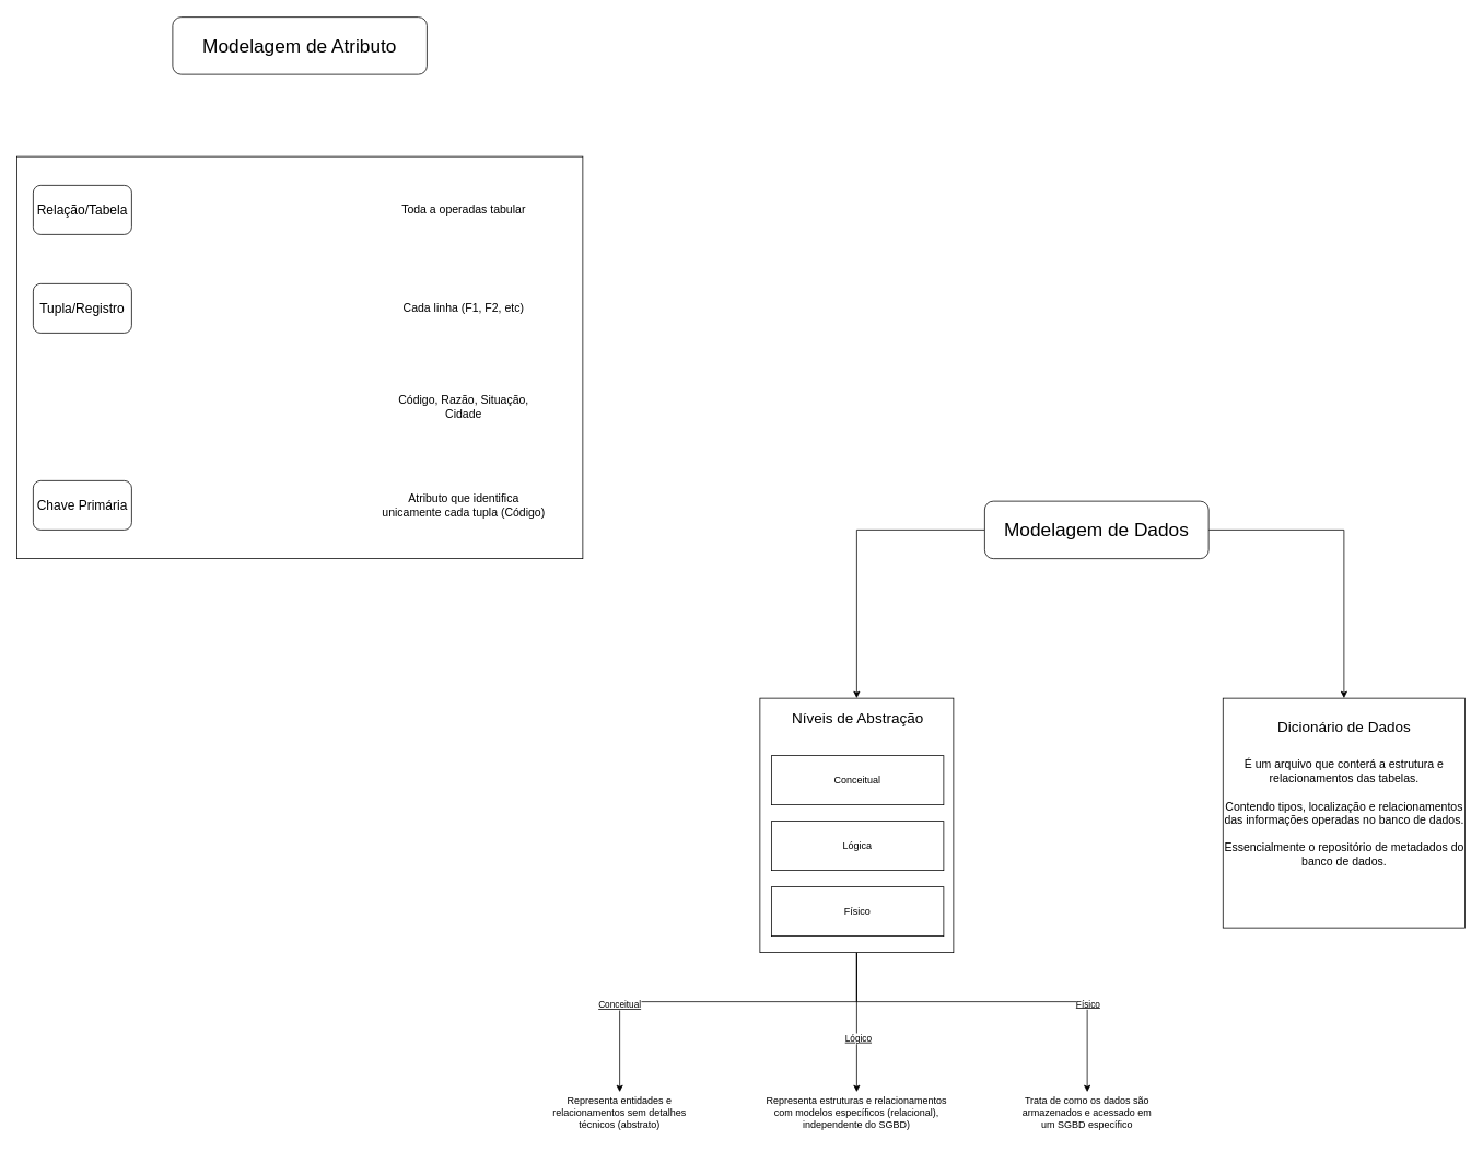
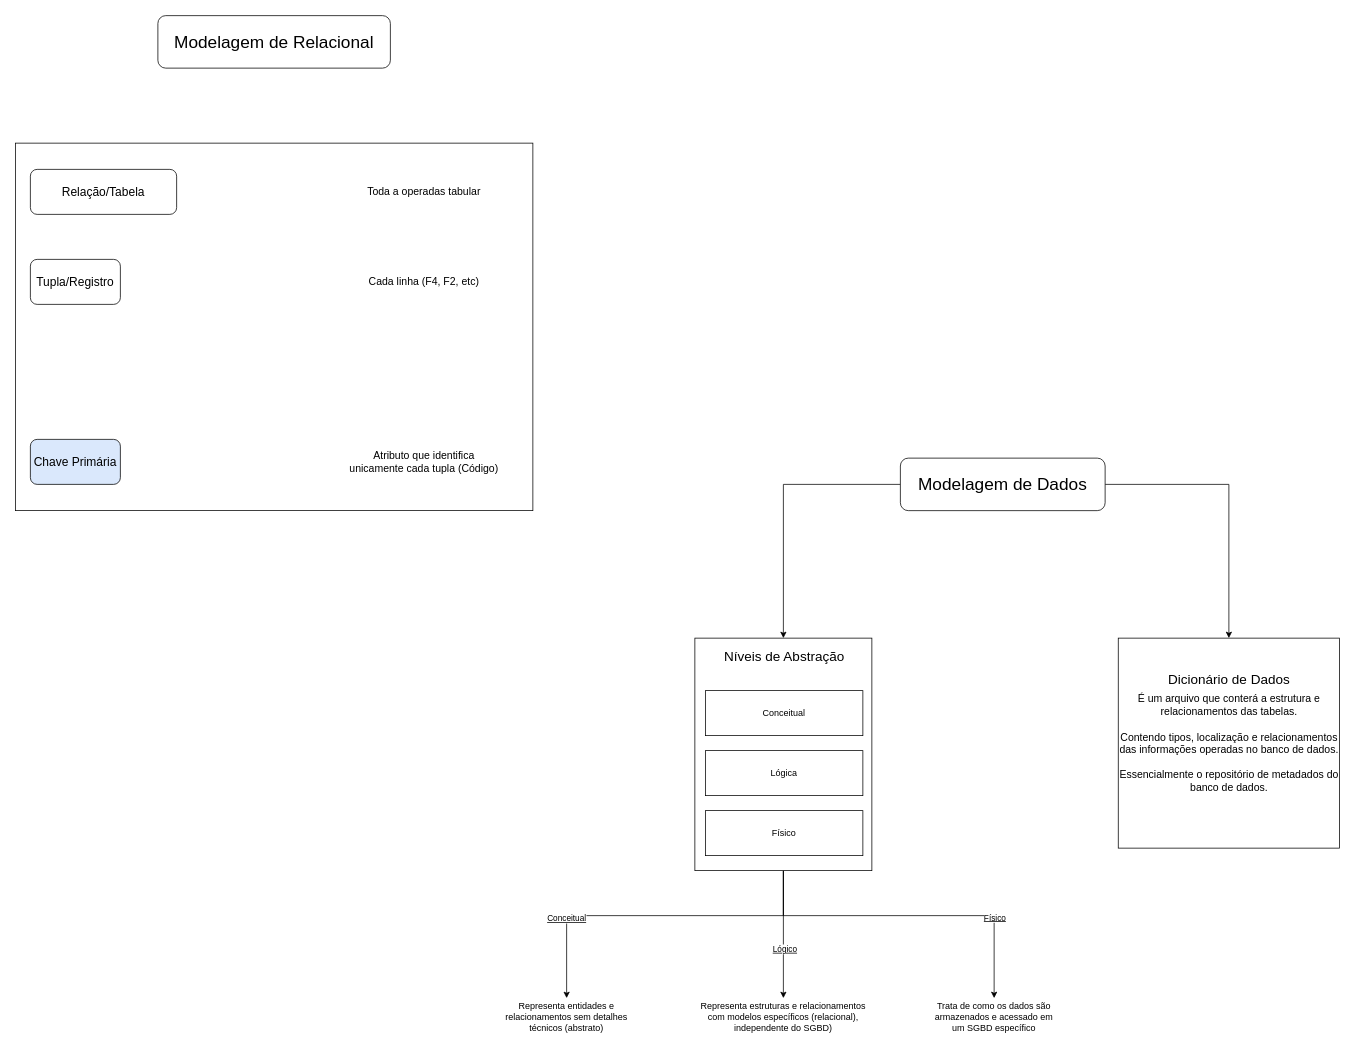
  <mxCell id="0" />
  <mxCell id="1" parent="0" />
  <mxCell id="2" style="edgeStyle=orthogonalEdgeStyle;rounded=0;orthogonalLoop=1;jettySize=auto;html=1;" edge="1" parent="1" source="8" target="13"><mxGeometry relative="1" as="geometry"><Array as="points"><mxPoint x="1044" y="1220" /><mxPoint x="755" y="1220" /></Array></mxGeometry></mxCell>
  <mxCell id="3" value="&lt;div&gt;Conceitual&lt;/div&gt;" style="edgeLabel;html=1;align=center;verticalAlign=middle;resizable=0;points=[];fontStyle=4" vertex="1" connectable="0" parent="2"><mxGeometry x="0.535" y="-1" relative="1" as="geometry"><mxPoint as="offset" /></mxGeometry></mxCell>
  <mxCell id="4" style="edgeStyle=orthogonalEdgeStyle;rounded=0;orthogonalLoop=1;jettySize=auto;html=1;" edge="1" parent="1" source="8" target="14"><mxGeometry relative="1" as="geometry" /></mxCell>
  <mxCell id="5" value="&lt;div&gt;Lógico&lt;/div&gt;" style="edgeLabel;html=1;align=center;verticalAlign=middle;resizable=0;points=[];fontStyle=4" vertex="1" connectable="0" parent="4"><mxGeometry x="0.223" y="1" relative="1" as="geometry"><mxPoint as="offset" /></mxGeometry></mxCell>
  <mxCell id="6" style="edgeStyle=orthogonalEdgeStyle;rounded=0;orthogonalLoop=1;jettySize=auto;html=1;entryX=0.5;entryY=0;entryDx=0;entryDy=0;" edge="1" parent="1" source="8" target="15"><mxGeometry relative="1" as="geometry"><Array as="points"><mxPoint x="1044" y="1220" /><mxPoint x="1325" y="1220" /></Array></mxGeometry></mxCell>
  <mxCell id="7" value="Físico" style="edgeLabel;html=1;align=center;verticalAlign=middle;resizable=0;points=[];fontStyle=4" vertex="1" connectable="0" parent="6"><mxGeometry x="0.523" y="-1" relative="1" as="geometry"><mxPoint x="1" as="offset" /></mxGeometry></mxCell>
  <mxCell id="8" value="" style="rounded=0;whiteSpace=wrap;html=1;" vertex="1" parent="1"><mxGeometry x="926" y="850" width="236" height="310" as="geometry" /></mxCell>
  <mxCell id="9" value="&lt;font style=&quot;font-size: 18px;&quot;&gt;Níveis de Abstração&lt;/font&gt;" style="text;strokeColor=none;align=center;fillColor=none;html=1;verticalAlign=middle;whiteSpace=wrap;rounded=0;" vertex="1" parent="1"><mxGeometry x="955.5" y="860" width="179" height="30" as="geometry" /></mxCell>
  <mxCell id="10" value="Conceitual" style="rounded=0;whiteSpace=wrap;html=1;" vertex="1" parent="1"><mxGeometry x="940" y="920" width="210" height="60" as="geometry" /></mxCell>
  <mxCell id="11" value="Lógica" style="rounded=0;whiteSpace=wrap;html=1;" vertex="1" parent="1"><mxGeometry x="940" y="1000" width="210" height="60" as="geometry" /></mxCell>
  <mxCell id="12" value="Físico" style="rounded=0;whiteSpace=wrap;html=1;" vertex="1" parent="1"><mxGeometry x="940" y="1080" width="210" height="60" as="geometry" /></mxCell>
  <mxCell id="13" value="Representa entidades e relacionamentos sem detalhes técnicos (abstrato)" style="text;strokeColor=none;align=center;fillColor=none;html=1;verticalAlign=middle;whiteSpace=wrap;rounded=0;" vertex="1" parent="1"><mxGeometry x="660" y="1330" width="190" height="50" as="geometry" /></mxCell>
  <mxCell id="14" value="Representa estruturas e relacionamentos com modelos específicos (relacional), independente do SGBD)" style="text;strokeColor=none;align=center;fillColor=none;html=1;verticalAlign=middle;whiteSpace=wrap;rounded=0;" vertex="1" parent="1"><mxGeometry x="930" y="1330" width="228" height="50" as="geometry" /></mxCell>
  <mxCell id="15" value="Trata de como os dados são armazenados e acessado em um SGBD específico" style="text;strokeColor=none;align=center;fillColor=none;html=1;verticalAlign=middle;whiteSpace=wrap;rounded=0;" vertex="1" parent="1"><mxGeometry x="1240" y="1330" width="170" height="50" as="geometry" /></mxCell>
  <mxCell id="16" style="edgeStyle=orthogonalEdgeStyle;rounded=0;orthogonalLoop=1;jettySize=auto;html=1;" edge="1" parent="1" source="18" target="8"><mxGeometry relative="1" as="geometry" /></mxCell>
  <mxCell id="17" style="edgeStyle=orthogonalEdgeStyle;rounded=0;orthogonalLoop=1;jettySize=auto;html=1;entryX=0.5;entryY=0;entryDx=0;entryDy=0;" edge="1" parent="1" source="18" target="19"><mxGeometry relative="1" as="geometry" /></mxCell>
  <mxCell id="18" value="&lt;font style=&quot;font-size: 23px;&quot;&gt;Modelagem de Dados&lt;/font&gt;" style="rounded=1;whiteSpace=wrap;html=1;" vertex="1" parent="1"><mxGeometry x="1200" y="610" width="273" height="70" as="geometry" /></mxCell>
  <mxCell id="19" value="&lt;div&gt;&lt;font style=&quot;font-size: 14px;&quot;&gt;É um arquivo que conterá a estrutura e relacionamentos das tabelas.&lt;/font&gt;&lt;/div&gt;&lt;div&gt;&lt;font style=&quot;font-size: 14px;&quot;&gt;&lt;br&gt;&lt;/font&gt;&lt;/div&gt;&lt;div&gt;&lt;font style=&quot;font-size: 14px;&quot;&gt;Contendo tipos, localização e relacionamentos das informações operadas no banco de dados.&lt;/font&gt;&lt;/div&gt;&lt;div&gt;&lt;font style=&quot;font-size: 14px;&quot;&gt;&lt;br&gt;&lt;/font&gt;&lt;/div&gt;&lt;div&gt;&lt;font style=&quot;font-size: 14px;&quot;&gt;Essencialmente o repositório de metadados do banco de dados.&lt;/font&gt;&lt;/div&gt;" style="rounded=0;whiteSpace=wrap;html=1;" vertex="1" parent="1"><mxGeometry x="1490.5" y="850" width="295" height="280" as="geometry" /></mxCell>
- <mxCell id="20" value="&lt;font style=&quot;font-size: 18px;&quot;&gt;Dicionário de Dados&lt;/font&gt;" style="text;strokeColor=none;align=center;fillColor=none;html=1;verticalAlign=middle;whiteSpace=wrap;rounded=0;" vertex="1" parent="1"><mxGeometry x="1548.5" y="870" width="179" height="30" as="geometry" /></mxCell>
- <mxCell id="21" value="&lt;font style=&quot;font-size: 23px;&quot;&gt;Modelagem de Atributo&lt;/font&gt;" style="rounded=1;whiteSpace=wrap;html=1;" vertex="1" parent="1"><mxGeometry x="210" y="20" width="310" height="70" as="geometry" /></mxCell>
+ <mxCell id="20" value="&lt;font style=&quot;font-size: 18px;&quot;&gt;Dicionário de Dados&lt;/font&gt;" style="text;strokeColor=none;align=center;fillColor=none;html=1;verticalAlign=middle;whiteSpace=wrap;rounded=0;" vertex="1" parent="1"><mxGeometry x="1548.5" y="890" width="179" height="30" as="geometry" /></mxCell>
+ <mxCell id="21" value="&lt;font style=&quot;font-size: 23px;&quot;&gt;Modelagem de Relacional&lt;/font&gt;" style="rounded=1;whiteSpace=wrap;html=1;" vertex="1" parent="1"><mxGeometry x="210" y="20" width="310" height="70" as="geometry" /></mxCell>
  <mxCell id="22" value="" style="rounded=0;whiteSpace=wrap;html=1;" vertex="1" parent="1"><mxGeometry x="20" y="190" width="690" height="490" as="geometry" /></mxCell>
- <mxCell id="23" value="&lt;font style=&quot;font-size: 16px;&quot;&gt;Relação/Tabela&lt;/font&gt;" style="rounded=1;whiteSpace=wrap;html=1;" vertex="1" parent="1"><mxGeometry x="40" y="225" width="120" height="60" as="geometry" /></mxCell>
+ <mxCell id="23" value="&lt;font style=&quot;font-size: 16px;&quot;&gt;Relação/Tabela&lt;/font&gt;" style="rounded=1;whiteSpace=wrap;html=1;" vertex="1" parent="1"><mxGeometry x="40" y="225" width="195" height="60" as="geometry" /></mxCell>
  <mxCell id="24" value="&lt;font style=&quot;font-size: 16px;&quot;&gt;Tupla/Registro&lt;/font&gt;" style="rounded=1;whiteSpace=wrap;html=1;" vertex="1" parent="1"><mxGeometry x="40" y="345" width="120" height="60" as="geometry" /></mxCell>
- <mxCell id="25" value="&lt;font style=&quot;font-size: 16px;&quot;&gt;Chave Primária&lt;/font&gt;" style="rounded=1;whiteSpace=wrap;html=1;" vertex="1" parent="1"><mxGeometry x="40" y="585" width="120" height="60" as="geometry" /></mxCell>
+ <mxCell id="25" value="&lt;font style=&quot;font-size: 16px;&quot;&gt;Chave Primária&lt;/font&gt;" style="rounded=1;whiteSpace=wrap;html=1;fillColor=#dae8fc;" vertex="1" parent="1"><mxGeometry x="40" y="585" width="120" height="60" as="geometry" /></mxCell>
  <mxCell id="26" value="&lt;font style=&quot;font-size: 14px;&quot;&gt;Toda a operadas tabular&lt;/font&gt;" style="text;strokeColor=none;align=center;fillColor=none;html=1;verticalAlign=middle;whiteSpace=wrap;rounded=0;" vertex="1" parent="1"><mxGeometry x="480" y="240" width="170" height="30" as="geometry" /></mxCell>
- <mxCell id="27" value="&lt;font style=&quot;font-size: 14px;&quot;&gt;Cada linha (F1, F2, etc)&lt;/font&gt;" style="text;strokeColor=none;align=center;fillColor=none;html=1;verticalAlign=middle;whiteSpace=wrap;rounded=0;" vertex="1" parent="1"><mxGeometry x="480" y="360" width="170" height="30" as="geometry" /></mxCell>
- <mxCell id="28" value="&lt;font style=&quot;font-size: 14px;&quot;&gt;Código, Razão, Situação, Cidade&lt;/font&gt;" style="text;strokeColor=none;align=center;fillColor=none;html=1;verticalAlign=middle;whiteSpace=wrap;rounded=0;" vertex="1" parent="1"><mxGeometry x="480" y="480" width="170" height="30" as="geometry" /></mxCell>
+ <mxCell id="27" value="&lt;font style=&quot;font-size: 14px;&quot;&gt;Cada linha (F4, F2, etc)&lt;/font&gt;" style="text;strokeColor=none;align=center;fillColor=none;html=1;verticalAlign=middle;whiteSpace=wrap;rounded=0;" vertex="1" parent="1"><mxGeometry x="480" y="360" width="170" height="30" as="geometry" /></mxCell>
  <mxCell id="29" value="&lt;font style=&quot;font-size: 14px;&quot;&gt;Atributo que identifica unicamente cada tupla (Código)&lt;/font&gt;" style="text;strokeColor=none;align=center;fillColor=none;html=1;verticalAlign=middle;whiteSpace=wrap;rounded=0;" vertex="1" parent="1"><mxGeometry x="460" y="590" width="210" height="50" as="geometry" /></mxCell>
